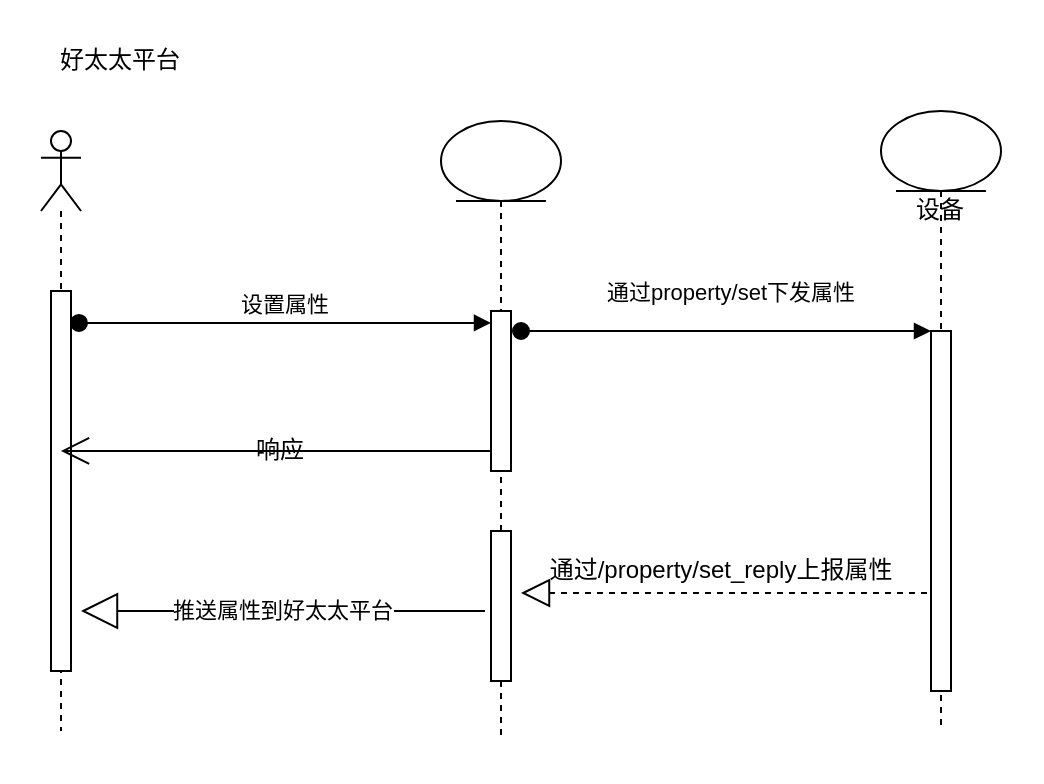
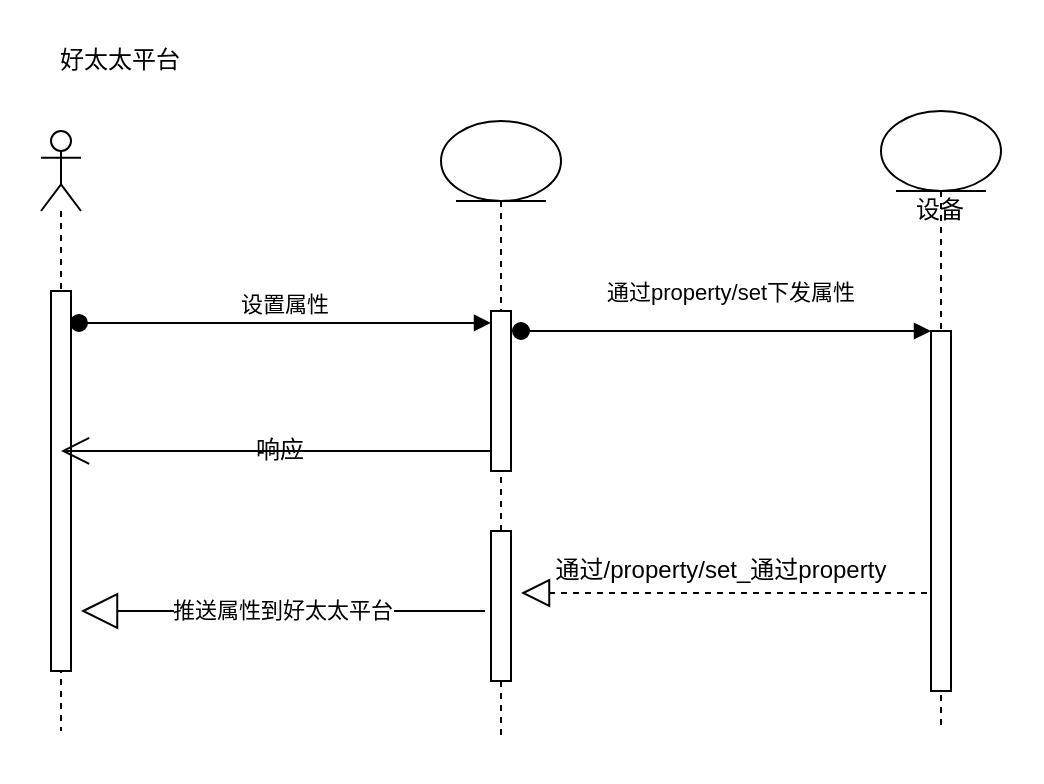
  <mxCell id="0" />
  <mxCell id="1" parent="0" />
  <mxCell id="2" value="" style="shape=umlLifeline;participant=umlActor;perimeter=lifelinePerimeter;whiteSpace=wrap;html=1;container=1;collapsible=0;recursiveResize=0;verticalAlign=top;spacingTop=36;outlineConnect=0;" vertex="1" parent="1"><mxGeometry x="20" y="65" width="20" height="300" as="geometry" /></mxCell>
  <mxCell id="3" value="" style="html=1;points=[];perimeter=orthogonalPerimeter;" vertex="1" parent="2"><mxGeometry x="5" y="80" width="10" height="190" as="geometry" /></mxCell>
  <mxCell id="4" value="" style="shape=umlLifeline;participant=umlEntity;perimeter=lifelinePerimeter;whiteSpace=wrap;html=1;container=1;collapsible=0;recursiveResize=0;verticalAlign=top;spacingTop=36;outlineConnect=0;" vertex="1" parent="1"><mxGeometry x="220" y="60" width="60" height="310" as="geometry" /></mxCell>
  <mxCell id="5" value="" style="html=1;points=[];perimeter=orthogonalPerimeter;" vertex="1" parent="4"><mxGeometry x="25" y="95" width="10" height="80" as="geometry" /></mxCell>
  <mxCell id="6" value="" style="endArrow=open;endFill=1;endSize=12;html=1;entryX=0.5;entryY=0.421;entryDx=0;entryDy=0;entryPerimeter=0;" edge="1" parent="4" target="3"><mxGeometry width="160" relative="1" as="geometry"><mxPoint x="25" y="165" as="sourcePoint" /><mxPoint x="-180" y="165" as="targetPoint" /></mxGeometry></mxCell>
  <mxCell id="7" value="" style="html=1;points=[];perimeter=orthogonalPerimeter;" vertex="1" parent="4"><mxGeometry x="25" y="205" width="10" height="75" as="geometry" /></mxCell>
  <mxCell id="8" value="" style="shape=umlLifeline;participant=umlEntity;perimeter=lifelinePerimeter;whiteSpace=wrap;html=1;container=1;collapsible=0;recursiveResize=0;verticalAlign=top;spacingTop=36;outlineConnect=0;" vertex="1" parent="1"><mxGeometry x="440" y="55" width="60" height="310" as="geometry" /></mxCell>
  <mxCell id="9" value="设备" style="text;html=1;strokeColor=none;fillColor=none;align=center;verticalAlign=middle;whiteSpace=wrap;rounded=0;" vertex="1" parent="8"><mxGeometry x="10" y="40" width="40" height="20" as="geometry" /></mxCell>
  <mxCell id="10" value="" style="html=1;points=[];perimeter=orthogonalPerimeter;" vertex="1" parent="8"><mxGeometry x="25" y="110" width="10" height="180" as="geometry" /></mxCell>
  <mxCell id="11" value="通过property/set下发属性" style="html=1;verticalAlign=bottom;startArrow=oval;endArrow=block;startSize=8;" edge="1" target="10" parent="8"><mxGeometry x="0.026" y="10" relative="1" as="geometry"><mxPoint x="-180" y="110" as="sourcePoint" /><mxPoint as="offset" /></mxGeometry></mxCell>
  <mxCell id="12" value="设置属性" style="html=1;verticalAlign=bottom;startArrow=oval;endArrow=block;startSize=8;exitX=1.4;exitY=0.084;exitDx=0;exitDy=0;exitPerimeter=0;" edge="1" target="5" parent="1" source="3"><mxGeometry relative="1" as="geometry"><mxPoint x="185" y="155" as="sourcePoint" /></mxGeometry></mxCell>
  <mxCell id="13" value="响应" style="text;html=1;strokeColor=none;fillColor=none;align=center;verticalAlign=middle;whiteSpace=wrap;rounded=0;" vertex="1" parent="1"><mxGeometry x="120" y="215" width="40" height="20" as="geometry" /></mxCell>
  <mxCell id="14" value="" style="endArrow=block;dashed=1;endFill=0;endSize=12;html=1;exitX=-0.2;exitY=0.728;exitDx=0;exitDy=0;exitPerimeter=0;" edge="1" parent="1" source="10"><mxGeometry width="160" relative="1" as="geometry"><mxPoint x="240" y="315" as="sourcePoint" /><mxPoint x="260" y="296" as="targetPoint" /></mxGeometry></mxCell>
- <mxCell id="15" value="通过/property/set_reply上报属性" style="text;html=1;align=center;verticalAlign=middle;resizable=0;points=[];autosize=1;strokeColor=none;fillColor=none;" vertex="1" parent="1"><mxGeometry x="265" y="275" width="190" height="20" as="geometry" /></mxCell>
+ <mxCell id="15" value="通过/property/set_通过property" style="text;html=1;align=center;verticalAlign=middle;resizable=0;points=[];autosize=1;strokeColor=none;fillColor=none;" vertex="1" parent="1"><mxGeometry x="265" y="275" width="190" height="20" as="geometry" /></mxCell>
  <mxCell id="16" value="好太太平台" style="text;html=1;strokeColor=none;fillColor=none;align=center;verticalAlign=middle;whiteSpace=wrap;rounded=0;" vertex="1" parent="1"><mxGeometry x="25" y="20" width="70" height="20" as="geometry" /></mxCell>
  <mxCell id="17" value="推送属性到好太太平台" style="endArrow=block;endSize=16;endFill=0;html=1;exitX=-0.3;exitY=0.533;exitDx=0;exitDy=0;exitPerimeter=0;" edge="1" parent="1" source="7"><mxGeometry width="160" relative="1" as="geometry"><mxPoint x="150" y="365" as="sourcePoint" /><mxPoint x="40" y="305" as="targetPoint" /></mxGeometry></mxCell>
